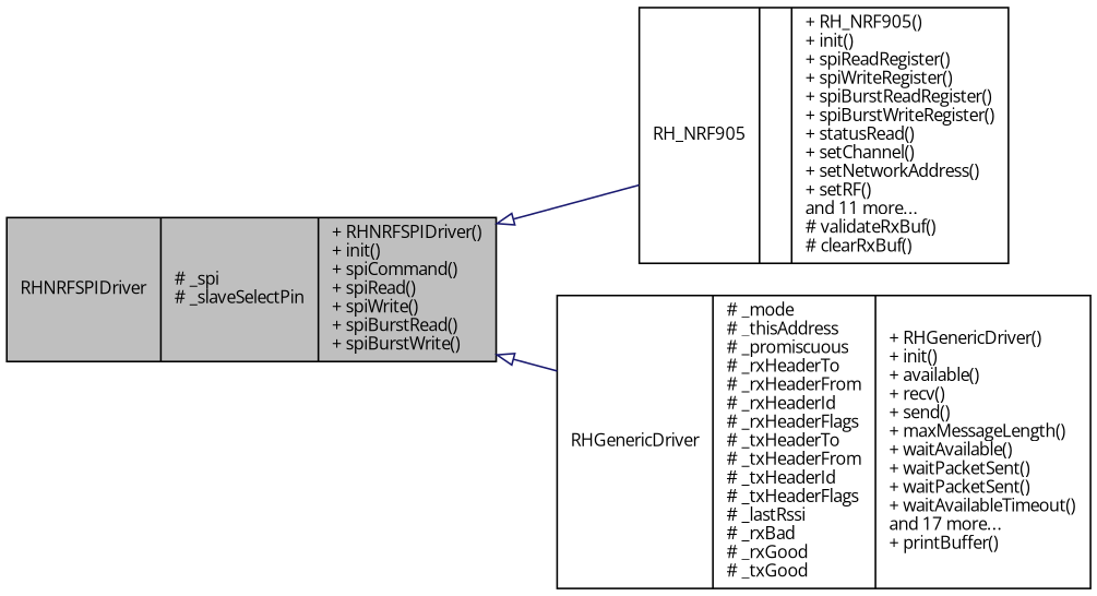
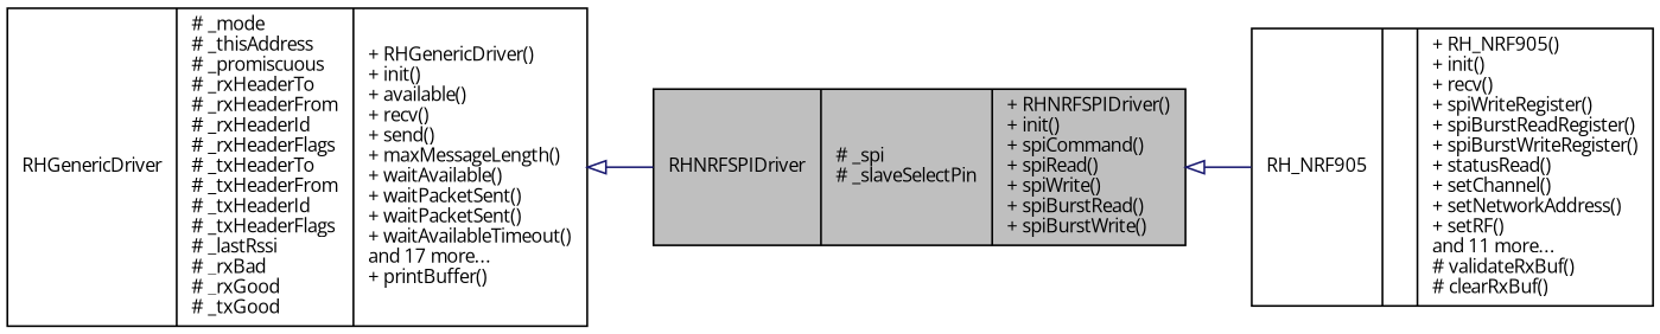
  digraph {
    fontname="Open Sans"
    rankdir=LR
    node [color=black fillcolor=white fontname="Open Sans" fontsize=10 shape=record style=filled]
    edge [arrowtail=onormal color=midnightblue dir=back fontname="Open Sans" fontsize=10 labelfontname=Helvetica labelfontsize=10 style=solid]
    n1 [fillcolor=grey75 fontcolor=black height=0.2 label="{RHNRFSPIDriver\n|# _spi\l# _slaveSelectPin\l|+ RHNRFSPIDriver()\l+ init()\l+ spiCommand()\l+ spiRead()\l+ spiWrite()\l+ spiBurstRead()\l+ spiBurstWrite()\l}" width=0.4]
-   n2 [height=0.2 label="{RH_NRF905\n||+ RH_NRF905()\l+ init()\l+ spiReadRegister()\l+ spiWriteRegister()\l+ spiBurstReadRegister()\l+ spiBurstWriteRegister()\l+ statusRead()\l+ setChannel()\l+ setNetworkAddress()\l+ setRF()\land 11 more...\l# validateRxBuf()\l# clearRxBuf()\l}" width=0.4]
+   n2 [height=0.2 label="{RH_NRF905\n||+ RH_NRF905()\l+ init()\l+ recv()\l+ spiWriteRegister()\l+ spiBurstReadRegister()\l+ spiBurstWriteRegister()\l+ statusRead()\l+ setChannel()\l+ setNetworkAddress()\l+ setRF()\land 11 more...\l# validateRxBuf()\l# clearRxBuf()\l}" width=0.4]
    n3 [height=0.2 label="{RHGenericDriver\n|# _mode\l# _thisAddress\l# _promiscuous\l# _rxHeaderTo\l# _rxHeaderFrom\l# _rxHeaderId\l# _rxHeaderFlags\l# _txHeaderTo\l# _txHeaderFrom\l# _txHeaderId\l# _txHeaderFlags\l# _lastRssi\l# _rxBad\l# _rxGood\l# _txGood\l|+ RHGenericDriver()\l+ init()\l+ available()\l+ recv()\l+ send()\l+ maxMessageLength()\l+ waitAvailable()\l+ waitPacketSent()\l+ waitPacketSent()\l+ waitAvailableTimeout()\land 17 more...\l+ printBuffer()\l}" width=0.4]
    n1 -> n2
-   n1 -> n3
+   n3 -> n1
  }
